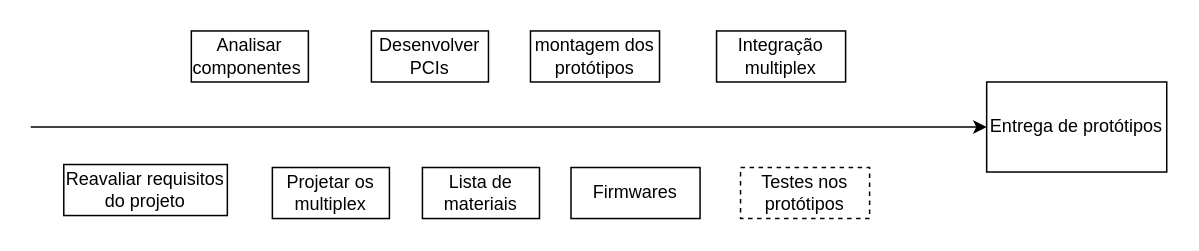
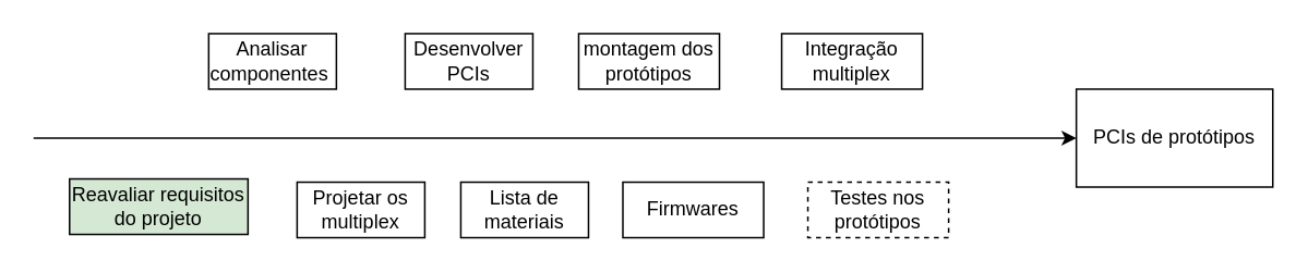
  <mxCell id="0" />
  <mxCell id="1" parent="0" />
  <mxCell id="2" value="" style="endArrow=classic;html=1;rounded=0;entryX=0;entryY=0.5;entryDx=0;entryDy=0;" edge="1" parent="1" target="13"><mxGeometry width="50" height="50" relative="1" as="geometry"><mxPoint x="20" y="84" as="sourcePoint" /><mxPoint x="660" y="84" as="targetPoint" /></mxGeometry></mxCell>
- <mxCell id="3" value="Reavaliar requisitos do projeto" style="rounded=0;whiteSpace=wrap;html=1;" vertex="1" parent="1"><mxGeometry x="42" y="109" width="109" height="34" as="geometry" /></mxCell>
+ <mxCell id="3" value="Reavaliar requisitos do projeto" style="rounded=0;whiteSpace=wrap;html=1;fillColor=#d5e8d4;" vertex="1" parent="1"><mxGeometry x="42" y="109" width="109" height="34" as="geometry" /></mxCell>
  <mxCell id="4" value="Analisar componentes&amp;nbsp;" style="rounded=0;whiteSpace=wrap;html=1;" vertex="1" parent="1"><mxGeometry x="127" y="20" width="78" height="34" as="geometry" /></mxCell>
  <mxCell id="5" value="Projetar os multiplex" style="rounded=0;whiteSpace=wrap;html=1;" vertex="1" parent="1"><mxGeometry x="181" y="111" width="78" height="34" as="geometry" /></mxCell>
  <mxCell id="6" style="edgeStyle=none;rounded=0;orthogonalLoop=1;jettySize=auto;html=1;exitX=0.75;exitY=1;exitDx=0;exitDy=0;" edge="1" parent="1" source="3" target="3"><mxGeometry relative="1" as="geometry" /></mxCell>
  <mxCell id="7" value="Desenvolver PCIs" style="rounded=0;whiteSpace=wrap;html=1;" vertex="1" parent="1"><mxGeometry x="247" y="20" width="78" height="34" as="geometry" /></mxCell>
  <mxCell id="8" value="Lista de materiais" style="rounded=0;whiteSpace=wrap;html=1;" vertex="1" parent="1"><mxGeometry x="281" y="111" width="78" height="34" as="geometry" /></mxCell>
  <mxCell id="9" value="montagem dos protótipos" style="rounded=0;whiteSpace=wrap;html=1;" vertex="1" parent="1"><mxGeometry x="353" y="20" width="86" height="34" as="geometry" /></mxCell>
  <mxCell id="10" value="Firmwares" style="rounded=0;whiteSpace=wrap;html=1;" vertex="1" parent="1"><mxGeometry x="380" y="111" width="86" height="34" as="geometry" /></mxCell>
  <mxCell id="11" value="Integração multiplex" style="rounded=0;whiteSpace=wrap;html=1;" vertex="1" parent="1"><mxGeometry x="477" y="20" width="86" height="34" as="geometry" /></mxCell>
  <mxCell id="12" value="Testes nos protótipos" style="rounded=0;whiteSpace=wrap;html=1;dashed=1;" vertex="1" parent="1"><mxGeometry x="493" y="111" width="86" height="34" as="geometry" /></mxCell>
- <mxCell id="13" value="Entrega de protótipos" style="rounded=0;whiteSpace=wrap;html=1;" vertex="1" parent="1"><mxGeometry x="657" y="54" width="120" height="60" as="geometry" /></mxCell>
+ <mxCell id="13" value="PCIs de protótipos" style="rounded=0;whiteSpace=wrap;html=1;" vertex="1" parent="1"><mxGeometry x="657" y="54" width="120" height="60" as="geometry" /></mxCell>
